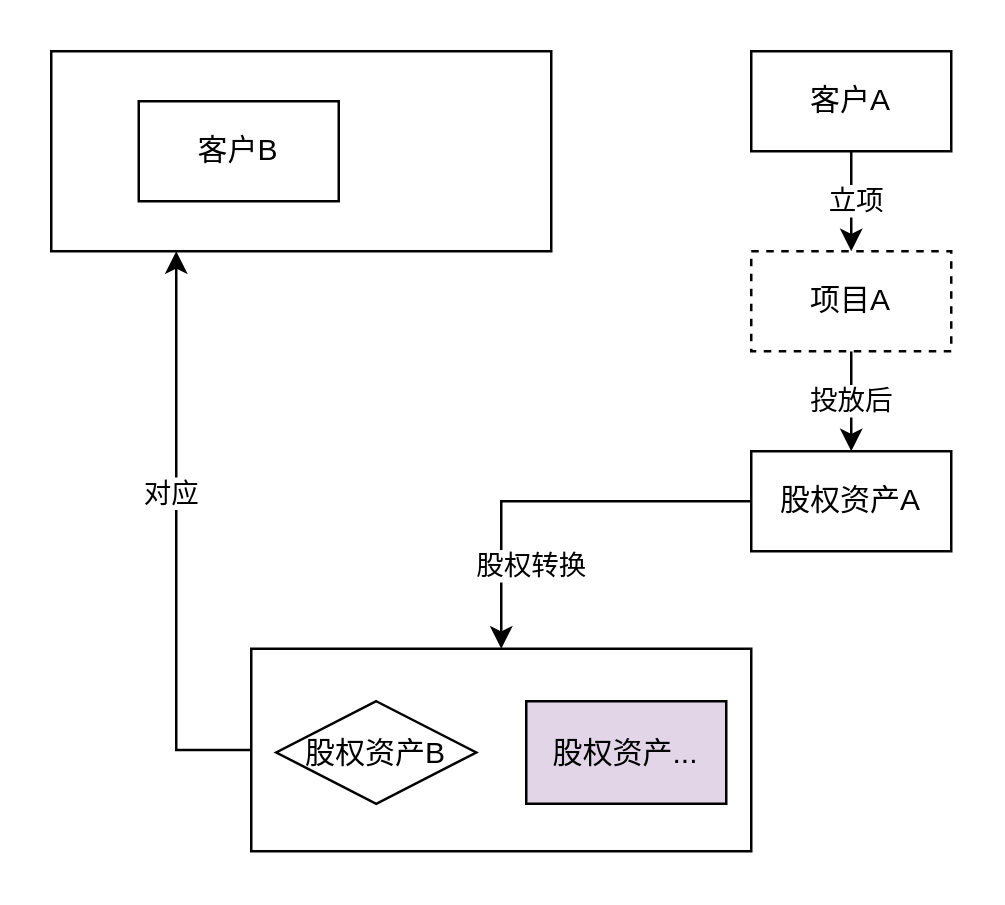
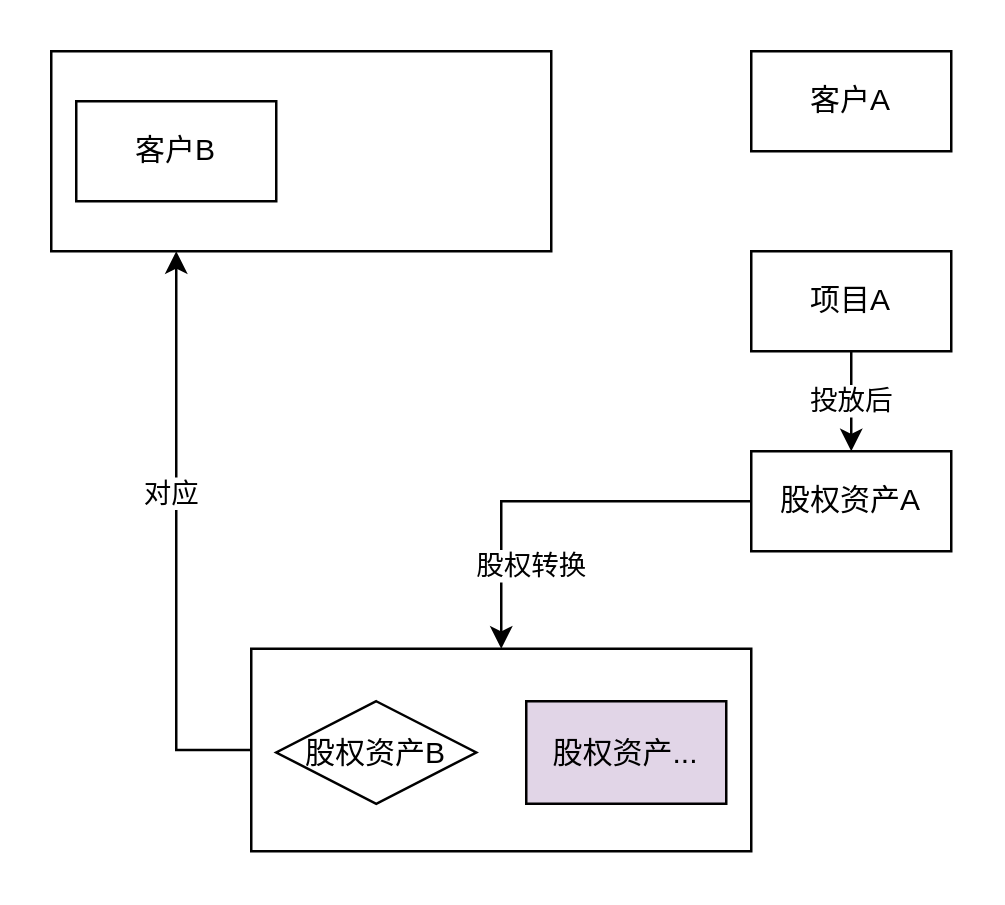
  <mxCell id="0" />
  <mxCell id="1" parent="0" />
  <mxCell id="2" style="edgeStyle=orthogonalEdgeStyle;rounded=0;orthogonalLoop=1;jettySize=auto;html=1;entryX=0.25;entryY=1;entryDx=0;entryDy=0;exitX=0;exitY=0.5;exitDx=0;exitDy=0;" edge="1" parent="1" source="4" target="16"><mxGeometry relative="1" as="geometry" /></mxCell>
  <mxCell id="3" value="对应" style="edgeLabel;html=1;align=center;verticalAlign=middle;resizable=0;points=[];" vertex="1" connectable="0" parent="2"><mxGeometry x="0.155" y="2" relative="1" as="geometry"><mxPoint as="offset" /></mxGeometry></mxCell>
  <mxCell id="4" value="" style="rounded=0;whiteSpace=wrap;html=1;" vertex="1" parent="1"><mxGeometry x="100" y="259" width="200" height="81" as="geometry" /></mxCell>
  <mxCell id="5" value="股权资产B" style="rhombus;whiteSpace=wrap;html=1;" vertex="1" parent="1"><mxGeometry x="110" y="280" width="80" height="41" as="geometry" /></mxCell>
  <mxCell id="6" style="edgeStyle=orthogonalEdgeStyle;rounded=0;orthogonalLoop=1;jettySize=auto;html=1;" edge="1" parent="1" source="8" target="14"><mxGeometry relative="1" as="geometry" /></mxCell>
  <mxCell id="7" value="投放后" style="edgeLabel;html=1;align=center;verticalAlign=middle;resizable=0;points=[];" vertex="1" connectable="0" parent="6"><mxGeometry x="-0.063" y="-1" relative="1" as="geometry"><mxPoint as="offset" /></mxGeometry></mxCell>
- <mxCell id="8" value="项目A" style="rounded=0;whiteSpace=wrap;html=1;dashed=1;" vertex="1" parent="1"><mxGeometry x="300" y="100" width="80" height="40" as="geometry" /></mxCell>
- <mxCell id="9" style="edgeStyle=orthogonalEdgeStyle;rounded=0;orthogonalLoop=1;jettySize=auto;html=1;entryX=0.5;entryY=0;entryDx=0;entryDy=0;" edge="1" parent="1" source="11" target="8"><mxGeometry relative="1" as="geometry" /></mxCell>
- <mxCell id="10" value="立项" style="edgeLabel;html=1;align=center;verticalAlign=middle;resizable=0;points=[];" vertex="1" connectable="0" parent="9"><mxGeometry x="-0.063" y="1" relative="1" as="geometry"><mxPoint as="offset" /></mxGeometry></mxCell>
+ <mxCell id="8" value="项目A" style="rounded=0;whiteSpace=wrap;html=1;" vertex="1" parent="1"><mxGeometry x="300" y="100" width="80" height="40" as="geometry" /></mxCell>
  <mxCell id="11" value="客户A" style="rounded=0;whiteSpace=wrap;html=1;" vertex="1" parent="1"><mxGeometry x="300" y="20" width="80" height="40" as="geometry" /></mxCell>
  <mxCell id="12" style="edgeStyle=orthogonalEdgeStyle;rounded=0;orthogonalLoop=1;jettySize=auto;html=1;entryX=0.5;entryY=0;entryDx=0;entryDy=0;exitX=0;exitY=0.5;exitDx=0;exitDy=0;" edge="1" parent="1" source="14" target="4"><mxGeometry relative="1" as="geometry"><mxPoint x="380" y="180.003" as="sourcePoint" /><mxPoint x="230" y="259.96" as="targetPoint" /></mxGeometry></mxCell>
  <mxCell id="13" value="股权转换" style="edgeLabel;html=1;align=center;verticalAlign=middle;resizable=0;points=[];" vertex="1" connectable="0" parent="12"><mxGeometry x="0.17" y="1" relative="1" as="geometry"><mxPoint x="4" y="24" as="offset" /></mxGeometry></mxCell>
  <mxCell id="14" value="股权资产A" style="rounded=0;whiteSpace=wrap;html=1;" vertex="1" parent="1"><mxGeometry x="300" y="180" width="80" height="40" as="geometry" /></mxCell>
  <mxCell id="15" value="股权资产..." style="rounded=0;whiteSpace=wrap;html=1;fillColor=#e1d5e7;" vertex="1" parent="1"><mxGeometry x="210" y="280" width="80" height="41" as="geometry" /></mxCell>
  <mxCell id="16" value="" style="rounded=0;whiteSpace=wrap;html=1;" vertex="1" parent="1"><mxGeometry x="20" y="20" width="200" height="80" as="geometry" /></mxCell>
- <mxCell id="17" value="客户B" style="rounded=0;whiteSpace=wrap;html=1;" vertex="1" parent="1"><mxGeometry x="55" y="40" width="80" height="40" as="geometry" /></mxCell>
+ <mxCell id="17" value="客户B" style="rounded=0;whiteSpace=wrap;html=1;" vertex="1" parent="1"><mxGeometry x="30" y="40" width="80" height="40" as="geometry" /></mxCell>
